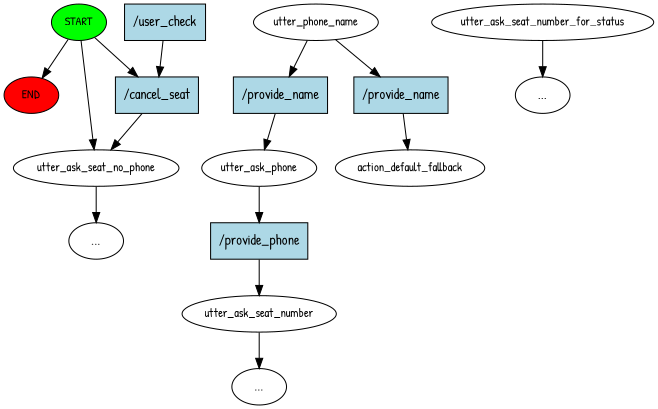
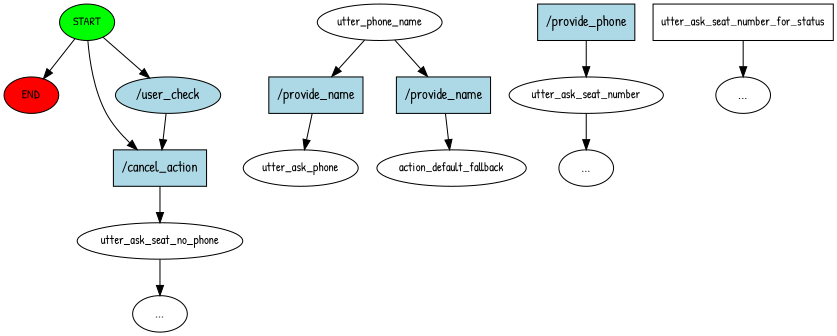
  digraph {
    fontname="Patrick Hand"
    node [fontname="Patrick Hand"]
    edge [fontname="Patrick Hand"]
    n1 [fillcolor=green fontsize=12 label=START style=filled]
    n2 [fillcolor=red fontsize=12 label=END style=filled]
-   n3 [fillcolor=lightblue label="/cancel_seat" shape=rect style=filled]
-   n4 [fillcolor=lightblue label="/user_check" shape=rect style=filled]
+   n3 [fillcolor=lightblue label="/cancel_action" shape=rect style=filled]
+   n4 [fillcolor=lightblue label="/user_check" shape=ellipse style=filled]
    n5 [fontsize=12 label=utter_ask_seat_no_phone]
    n6 [fontsize=12 label=utter_phone_name]
    n7 [fillcolor=lightblue label="/provide_name" shape=rect style=filled]
    n8 [fillcolor=lightblue label="/provide_name" shape=rect style=filled]
    n9 [fontsize=12 label=utter_ask_phone]
    n10 [fontsize=12 label=action_default_fallback]
    n11 [fillcolor=lightblue label="/provide_phone" shape=rect style=filled]
    n12 [fontsize=12 label=utter_ask_seat_number]
    n13 [label="..."]
    n14 [label="..."]
-   n15 [fontsize=12 label=utter_ask_seat_number_for_status]
+   n15 [fontsize=12 label=utter_ask_seat_number_for_status shape=box]
    n16 [label="..."]
    n1 -> n2
    n1 -> n3
-   n1 -> n5
+   n1 -> n4
    n3 -> n5
    n4 -> n3
    n5 -> n14
    n6 -> n7
    n6 -> n8
    n7 -> n9
    n8 -> n10
-   n9 -> n11
    n11 -> n12
    n12 -> n13
    n15 -> n16
  }
